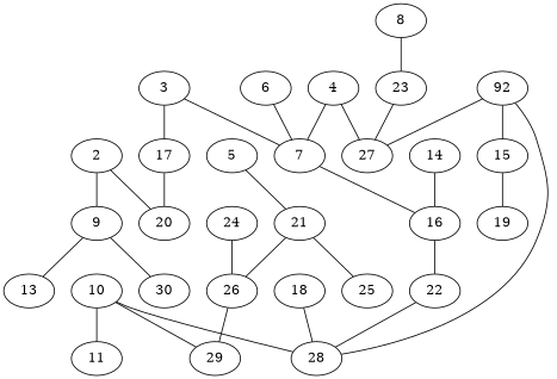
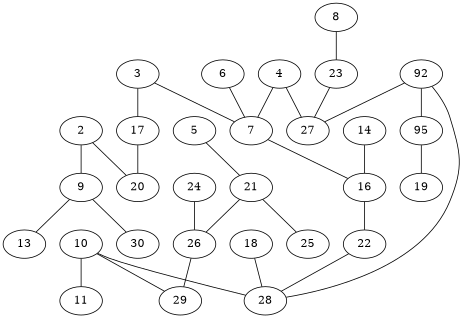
  digraph {
    edge [dir=none]
    24
    26
    29
    2
    20
    9
    13
    30
    3
    7
    17
    16
    22
    4
    27
    5
    21
    25
    6
    28
    8
    23
    10
    11
    n25 [label=92]
-   15
+   15 [label=95]
    19
    14
    18
    24 -> 26
    26 -> 29
    2 -> 20
    2 -> 9
    9 -> 13
    9 -> 30
    3 -> 7
    3 -> 17
    7 -> 16
    17 -> 20
    16 -> 22
    22 -> 28
    4 -> 7
    4 -> 27
    5 -> 21
    21 -> 26
    21 -> 25
    6 -> 7
    8 -> 23
    23 -> 27
    10 -> 29
    10 -> 28
    10 -> 11
    n25 -> 27
    n25 -> 28
    n25 -> 15
    15 -> 19
    14 -> 16
    18 -> 28
  }
